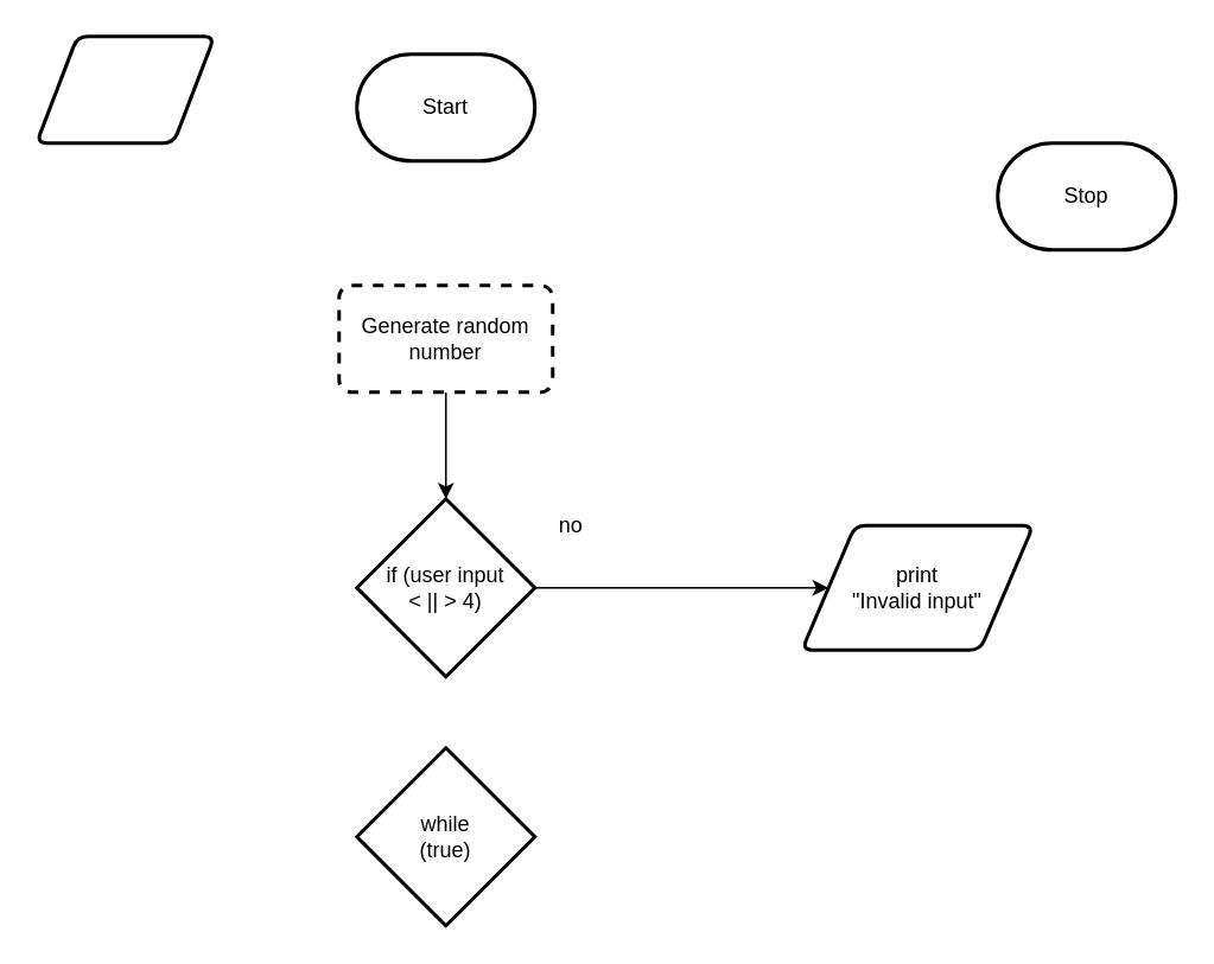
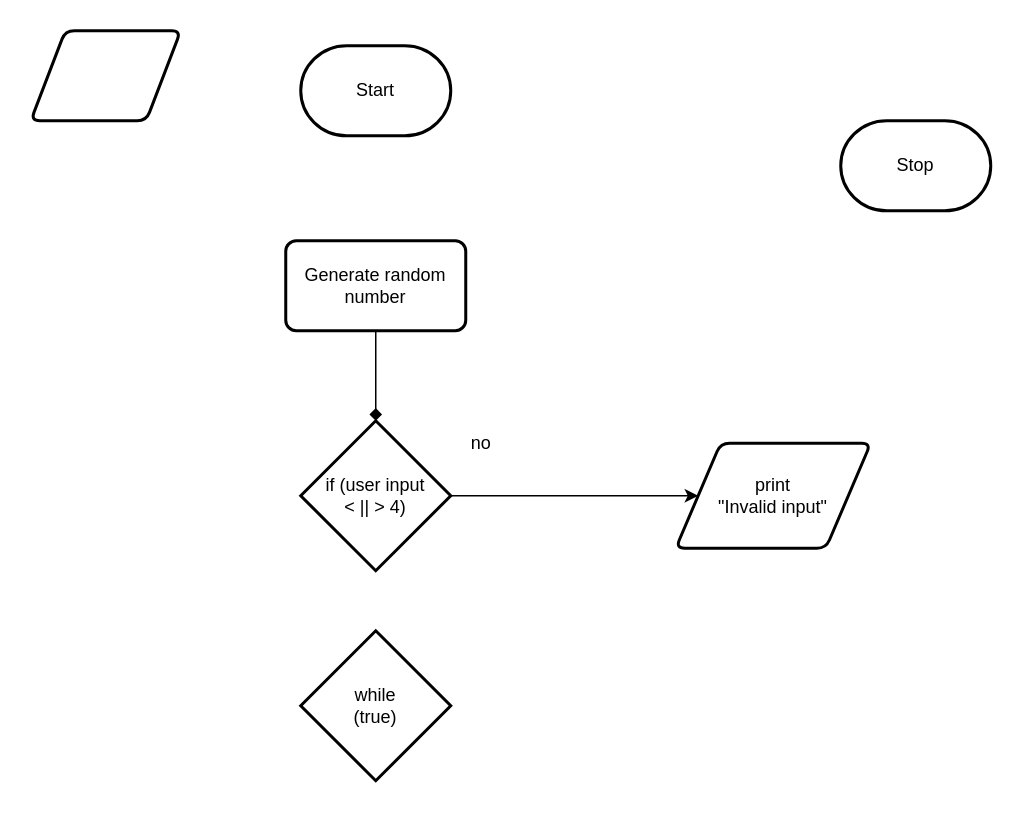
  <mxCell id="0" />
  <mxCell id="1" parent="0" />
- <mxCell id="2" style="edgeStyle=none;html=1;entryX=0.5;entryY=0;entryDx=0;entryDy=0;entryPerimeter=0;" edge="1" parent="1" source="3" target="8"><mxGeometry relative="1" as="geometry" /></mxCell>
- <mxCell id="3" value="Generate random number" style="rounded=1;whiteSpace=wrap;html=1;absoluteArcSize=1;arcSize=14;strokeWidth=2;dashed=1;" vertex="1" parent="1"><mxGeometry x="190" y="160" width="120" height="60" as="geometry" /></mxCell>
+ <mxCell id="2" style="edgeStyle=none;html=1;entryX=0.5;entryY=0;entryDx=0;entryDy=0;entryPerimeter=0;endArrow=diamond;" edge="1" parent="1" source="3" target="8"><mxGeometry relative="1" as="geometry" /></mxCell>
+ <mxCell id="3" value="Generate random number" style="rounded=1;whiteSpace=wrap;html=1;absoluteArcSize=1;arcSize=14;strokeWidth=2;" vertex="1" parent="1"><mxGeometry x="190" y="160" width="120" height="60" as="geometry" /></mxCell>
  <mxCell id="4" value="Stop" style="strokeWidth=2;html=1;shape=mxgraph.flowchart.terminator;whiteSpace=wrap;" vertex="1" parent="1"><mxGeometry x="560" y="80" width="100" height="60" as="geometry" /></mxCell>
  <mxCell id="5" value="Start" style="strokeWidth=2;html=1;shape=mxgraph.flowchart.terminator;whiteSpace=wrap;" vertex="1" parent="1"><mxGeometry x="200" y="30" width="100" height="60" as="geometry" /></mxCell>
  <mxCell id="6" value="" style="shape=parallelogram;html=1;strokeWidth=2;perimeter=parallelogramPerimeter;whiteSpace=wrap;rounded=1;arcSize=12;size=0.23;" vertex="1" parent="1"><mxGeometry x="20" y="20" width="100" height="60" as="geometry" /></mxCell>
  <mxCell id="7" style="edgeStyle=none;html=1;entryX=0;entryY=0.5;entryDx=0;entryDy=0;" edge="1" parent="1" source="8" target="10"><mxGeometry relative="1" as="geometry" /></mxCell>
  <mxCell id="8" value="if (user input&lt;br&gt;&amp;lt; || &amp;gt; 4)" style="strokeWidth=2;html=1;shape=mxgraph.flowchart.decision;whiteSpace=wrap;" vertex="1" parent="1"><mxGeometry x="200" y="280" width="100" height="100" as="geometry" /></mxCell>
  <mxCell id="9" value="no" style="text;html=1;align=center;verticalAlign=middle;resizable=0;points=[];autosize=1;strokeColor=none;fillColor=none;" vertex="1" parent="1"><mxGeometry x="300" y="280" width="40" height="30" as="geometry" /></mxCell>
  <mxCell id="10" value="print&lt;br&gt;&quot;Invalid input&quot;" style="shape=parallelogram;html=1;strokeWidth=2;perimeter=parallelogramPerimeter;whiteSpace=wrap;rounded=1;arcSize=12;size=0.23;" vertex="1" parent="1"><mxGeometry x="450" y="295" width="130" height="70" as="geometry" /></mxCell>
  <mxCell id="11" value="while&lt;br&gt;(true)" style="strokeWidth=2;html=1;shape=mxgraph.flowchart.decision;whiteSpace=wrap;" vertex="1" parent="1"><mxGeometry x="200" y="420" width="100" height="100" as="geometry" /></mxCell>
